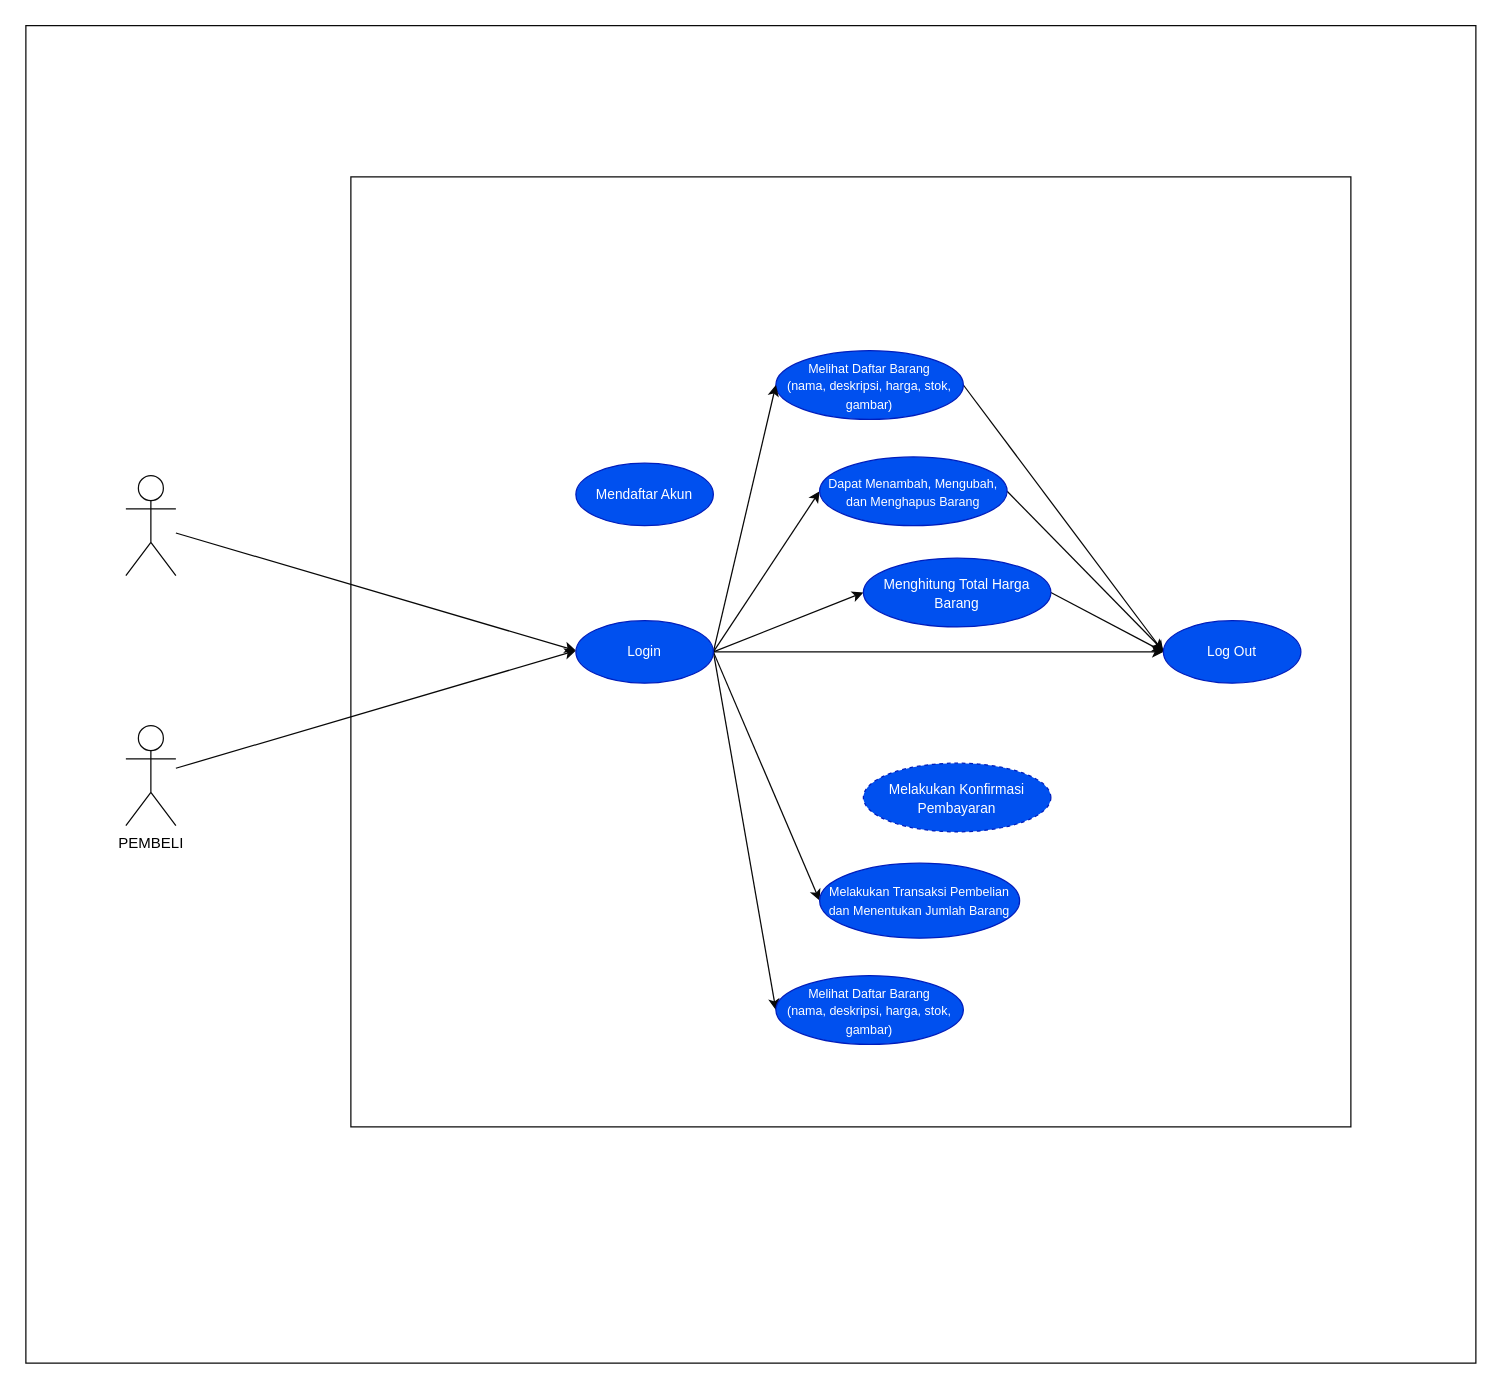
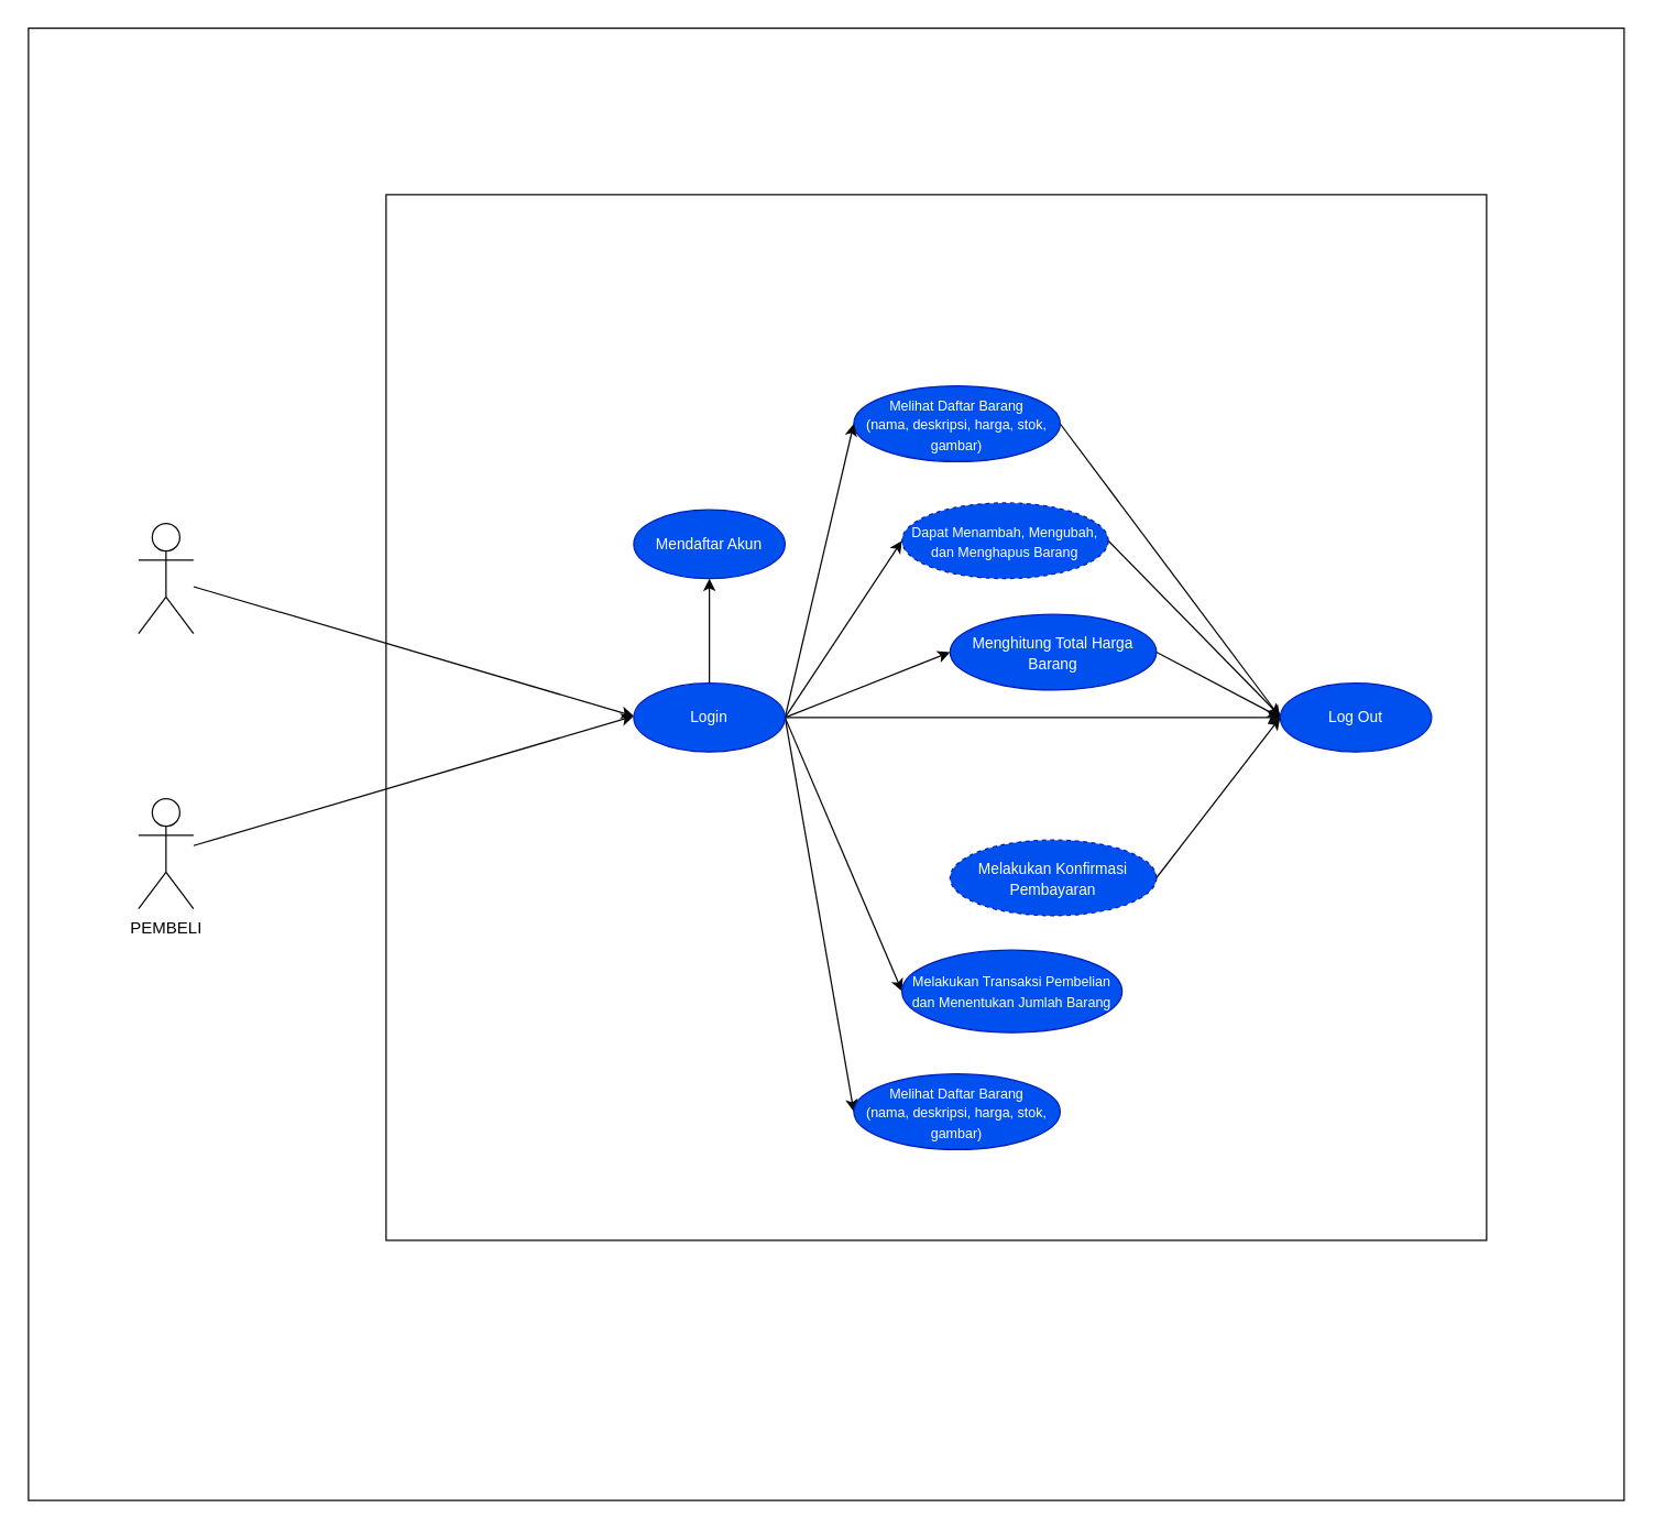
  <mxCell id="0" />
  <mxCell id="1" parent="0" />
  <mxCell id="2" value="" style="rounded=0;whiteSpace=wrap;html=1;labelBackgroundColor=#000000;strokeColor=#0a0a0a;fontSize=11;fontColor=#000000;fillColor=none;" parent="1" vertex="1"><mxGeometry x="20" y="20" width="1160" height="1070" as="geometry" /></mxCell>
  <mxCell id="3" value="" style="rounded=0;whiteSpace=wrap;html=1;labelBackgroundColor=#000000;strokeColor=#0a0a0a;fontSize=10;fontColor=#000000;fillColor=none;" parent="1" vertex="1"><mxGeometry x="280" y="141" width="800" height="760" as="geometry" /></mxCell>
  <mxCell id="4" style="edgeStyle=none;html=1;entryX=0;entryY=0.5;entryDx=0;entryDy=0;fontColor=none;strokeColor=#080808;" parent="1" source="5" edge="1"><mxGeometry relative="1" as="geometry"><mxPoint x="460" y="520" as="targetPoint" /></mxGeometry></mxCell>
  <mxCell id="5" value="" style="shape=umlActor;verticalLabelPosition=bottom;verticalAlign=top;html=1;outlineConnect=0;strokeColor=#0a0a0a;fillColor=none;" parent="1" vertex="1"><mxGeometry x="100" y="380" width="40" height="80" as="geometry" /></mxCell>
  <mxCell id="6" style="edgeStyle=none;html=1;entryX=0;entryY=0.5;entryDx=0;entryDy=0;strokeColor=#080808;fontColor=none;" parent="1" source="7" edge="1"><mxGeometry relative="1" as="geometry"><mxPoint x="460" y="520" as="targetPoint" /></mxGeometry></mxCell>
  <mxCell id="7" value="&lt;font color=&quot;#000000&quot;&gt;PEMBELI&lt;/font&gt;" style="shape=umlActor;verticalLabelPosition=bottom;verticalAlign=top;html=1;outlineConnect=0;strokeColor=#0a0a0a;fillColor=none;" parent="1" vertex="1"><mxGeometry x="100" y="580" width="40" height="80" as="geometry" /></mxCell>
  <mxCell id="8" style="edgeStyle=none;html=1;exitX=1;exitY=0.5;exitDx=0;exitDy=0;entryX=0;entryY=0.5;entryDx=0;entryDy=0;strokeColor=#080808;fontSize=10;fontColor=#000000;" parent="1" source="9" target="23" edge="1"><mxGeometry relative="1" as="geometry" /></mxCell>
  <mxCell id="9" value="&lt;font style=&quot;font-size: 10px;&quot;&gt;Melihat Daftar Barang&lt;br&gt;(nama, deskripsi, harga, stok, gambar)&lt;br&gt;&lt;/font&gt;" style="ellipse;whiteSpace=wrap;html=1;labelBackgroundColor=none;strokeColor=#001DBC;fontColor=#ffffff;fillColor=#0050ef;" parent="1" vertex="1"><mxGeometry x="620" y="280" width="150" height="55" as="geometry" /></mxCell>
  <mxCell id="10" value="&lt;font style=&quot;font-size: 11px;&quot;&gt;Mendaftar Akun&lt;/font&gt;" style="ellipse;whiteSpace=wrap;html=1;labelBackgroundColor=none;strokeColor=#001DBC;fontColor=#ffffff;fillColor=#0050ef;" parent="1" vertex="1"><mxGeometry x="460" y="370" width="110" height="50" as="geometry" /></mxCell>
+ <mxCell id="11" style="edgeStyle=none;html=1;strokeColor=#080808;fontColor=#000000;" parent="1" source="18" target="10" edge="1"><mxGeometry relative="1" as="geometry" /></mxCell>
  <mxCell id="12" style="edgeStyle=none;html=1;exitX=1;exitY=0.5;exitDx=0;exitDy=0;entryX=0;entryY=0.5;entryDx=0;entryDy=0;strokeColor=#080808;fontSize=10;fontColor=#000000;" parent="1" source="18" target="9" edge="1"><mxGeometry relative="1" as="geometry" /></mxCell>
  <mxCell id="13" style="edgeStyle=none;html=1;exitX=1;exitY=0.5;exitDx=0;exitDy=0;entryX=0;entryY=0.5;entryDx=0;entryDy=0;strokeColor=#080808;fontSize=10;fontColor=#000000;" parent="1" source="18" target="22" edge="1"><mxGeometry relative="1" as="geometry" /></mxCell>
  <mxCell id="14" style="edgeStyle=none;html=1;exitX=1;exitY=0.5;exitDx=0;exitDy=0;entryX=0;entryY=0.5;entryDx=0;entryDy=0;strokeColor=#080808;fontSize=10;fontColor=#000000;" parent="1" source="18" target="20" edge="1"><mxGeometry relative="1" as="geometry" /></mxCell>
  <mxCell id="15" style="edgeStyle=none;html=1;exitX=1;exitY=0.5;exitDx=0;exitDy=0;entryX=0;entryY=0.5;entryDx=0;entryDy=0;strokeColor=#080808;fontSize=11;fontColor=#000000;" parent="1" source="18" target="24" edge="1"><mxGeometry relative="1" as="geometry" /></mxCell>
  <mxCell id="16" style="edgeStyle=none;html=1;exitX=1;exitY=0.5;exitDx=0;exitDy=0;entryX=0;entryY=0.5;entryDx=0;entryDy=0;strokeColor=#080808;fontSize=11;fontColor=#000000;" parent="1" source="18" target="25" edge="1"><mxGeometry relative="1" as="geometry" /></mxCell>
  <mxCell id="17" style="edgeStyle=none;html=1;exitX=1;exitY=0.5;exitDx=0;exitDy=0;strokeColor=#080808;fontSize=11;fontColor=#000000;" parent="1" source="18" target="23" edge="1"><mxGeometry relative="1" as="geometry" /></mxCell>
  <mxCell id="18" value="&lt;font style=&quot;font-size: 11px;&quot;&gt;Login&lt;/font&gt;" style="ellipse;whiteSpace=wrap;html=1;labelBackgroundColor=none;strokeColor=#001DBC;fontColor=#ffffff;fillColor=#0050ef;" parent="1" vertex="1"><mxGeometry x="460" y="496" width="110" height="50" as="geometry" /></mxCell>
  <mxCell id="19" style="edgeStyle=none;html=1;exitX=1;exitY=0.5;exitDx=0;exitDy=0;entryX=0;entryY=0.5;entryDx=0;entryDy=0;strokeColor=#080808;fontSize=10;fontColor=#000000;" parent="1" source="20" target="23" edge="1"><mxGeometry relative="1" as="geometry" /></mxCell>
  <mxCell id="20" value="&lt;font style=&quot;font-size: 11px;&quot;&gt;Menghitung Total Harga Barang&lt;/font&gt;" style="ellipse;whiteSpace=wrap;html=1;labelBackgroundColor=none;strokeColor=#001DBC;fontColor=#ffffff;fillColor=#0050ef;" parent="1" vertex="1"><mxGeometry x="690" y="446" width="150" height="55" as="geometry" /></mxCell>
  <mxCell id="21" style="edgeStyle=none;html=1;exitX=1;exitY=0.5;exitDx=0;exitDy=0;strokeColor=#080808;fontSize=10;fontColor=#000000;" parent="1" source="22" edge="1"><mxGeometry relative="1" as="geometry"><mxPoint x="930" y="520" as="targetPoint" /></mxGeometry></mxCell>
- <mxCell id="22" value="&lt;font style=&quot;font-size: 10px;&quot;&gt;Dapat Menambah, Mengubah, dan Menghapus Barang&lt;/font&gt;" style="ellipse;whiteSpace=wrap;html=1;labelBackgroundColor=none;strokeColor=#001DBC;fontColor=#ffffff;fillColor=#0050ef;" parent="1" vertex="1"><mxGeometry x="655" y="365" width="150" height="55" as="geometry" /></mxCell>
+ <mxCell id="22" value="&lt;font style=&quot;font-size: 10px;&quot;&gt;Dapat Menambah, Mengubah, dan Menghapus Barang&lt;/font&gt;" style="ellipse;whiteSpace=wrap;html=1;labelBackgroundColor=none;strokeColor=#001DBC;fontColor=#ffffff;fillColor=#0050ef;dashed=1;" parent="1" vertex="1"><mxGeometry x="655" y="365" width="150" height="55" as="geometry" /></mxCell>
  <mxCell id="23" value="&lt;font style=&quot;font-size: 11px;&quot;&gt;Log Out&lt;/font&gt;" style="ellipse;whiteSpace=wrap;html=1;labelBackgroundColor=none;strokeColor=#001DBC;fontColor=#ffffff;fillColor=#0050ef;" parent="1" vertex="1"><mxGeometry x="930" y="496" width="110" height="50" as="geometry" /></mxCell>
  <mxCell id="24" value="&lt;font style=&quot;font-size: 10px;&quot;&gt;Melihat Daftar Barang&lt;br&gt;(nama, deskripsi, harga, stok, gambar)&lt;br&gt;&lt;/font&gt;" style="ellipse;whiteSpace=wrap;html=1;labelBackgroundColor=none;strokeColor=#001DBC;fontColor=#ffffff;fillColor=#0050ef;" parent="1" vertex="1"><mxGeometry x="620" y="780" width="150" height="55" as="geometry" /></mxCell>
  <mxCell id="25" value="&lt;font style=&quot;font-size: 10px;&quot;&gt;Melakukan Transaksi Pembelian dan Menentukan Jumlah Barang&lt;br&gt;&lt;/font&gt;" style="ellipse;whiteSpace=wrap;html=1;labelBackgroundColor=none;strokeColor=#001DBC;fontColor=#ffffff;fillColor=#0050ef;" parent="1" vertex="1"><mxGeometry x="655" y="690" width="160" height="60" as="geometry" /></mxCell>
+ <mxCell id="26" style="edgeStyle=none;html=1;exitX=1;exitY=0.5;exitDx=0;exitDy=0;entryX=0;entryY=0.5;entryDx=0;entryDy=0;strokeColor=#080808;fontSize=11;fontColor=#000000;" parent="1" source="27" target="23" edge="1"><mxGeometry relative="1" as="geometry" /></mxCell>
  <mxCell id="27" value="&lt;font style=&quot;&quot;&gt;&lt;font style=&quot;font-size: 11px;&quot;&gt;Melakukan Konfirmasi Pembayaran&lt;/font&gt;&lt;br&gt;&lt;/font&gt;" style="ellipse;whiteSpace=wrap;html=1;labelBackgroundColor=none;strokeColor=#001DBC;fontColor=#ffffff;fillColor=#0050ef;dashed=1;" parent="1" vertex="1"><mxGeometry x="690" y="610" width="150" height="55" as="geometry" /></mxCell>
